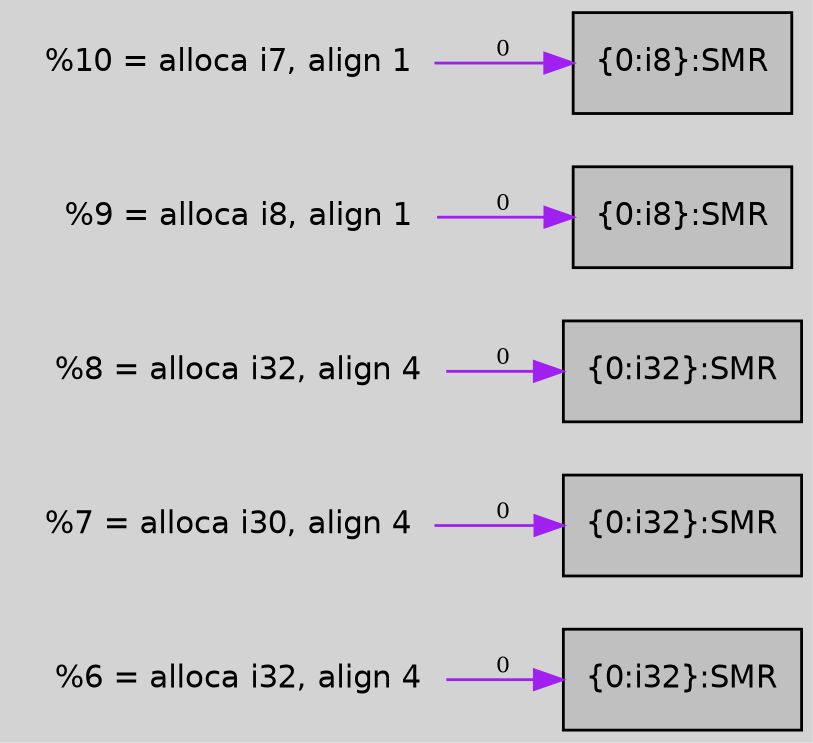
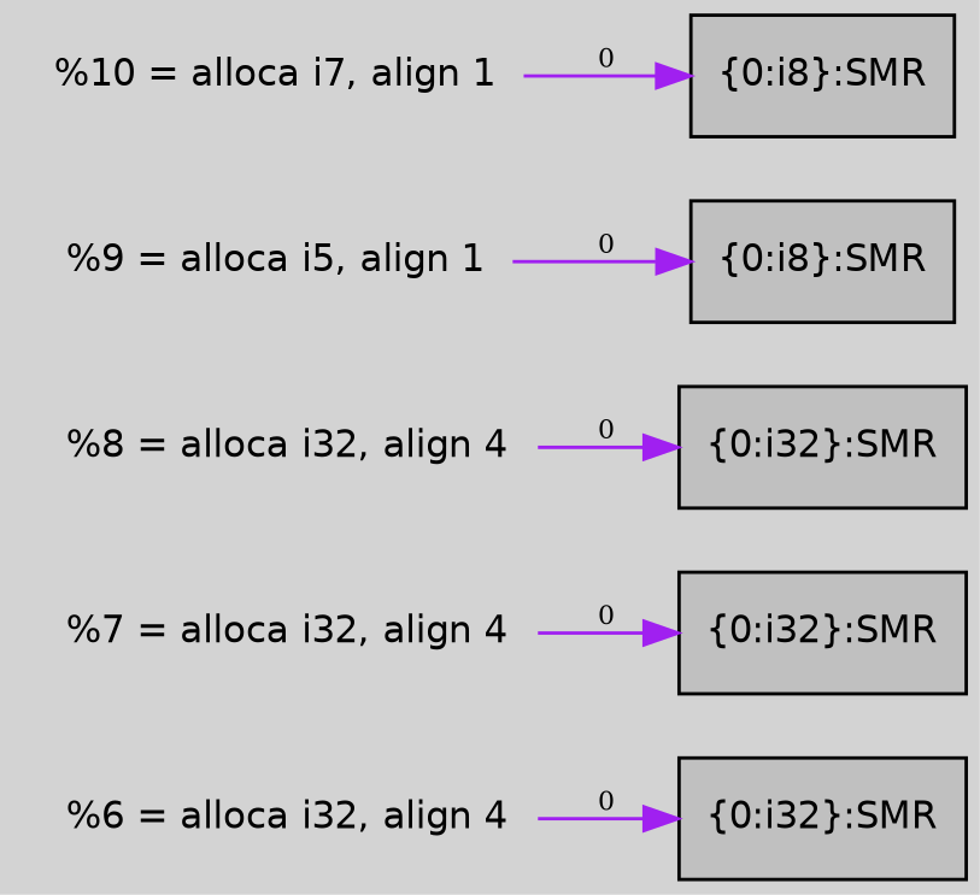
  digraph {
    bgcolor=lightgray
    fontname=Helvetica
    rankdir=LR
    node [fontname=Helvetica fontsize=11 shape=record]
    edge [arrowtail=tee color=purple fontsize=8]
    n1 [fillcolor=gray label="{\{0:i32\}:SMR}" style=filled]
    n2 [fillcolor=gray label="{\{0:i32\}:SMR}" style=filled]
    n3 [fillcolor=gray label="{\{0:i32\}:SMR}" style=filled]
    n4 [fillcolor=gray label="{\{0:i8\}:SMR}" style=filled]
    n5 [fillcolor=gray label="{\{0:i8\}:SMR}" style=filled]
-   n6 [label="%7 = alloca i30, align 4" shape=plaintext]
+   n6 [label="  %7 = alloca i32, align 4" shape=plaintext]
    n7 [label="  %8 = alloca i32, align 4" shape=plaintext]
    n8 [label="  %6 = alloca i32, align 4" shape=plaintext]
-   n9 [label="  %9 = alloca i8, align 1" shape=plaintext]
+   n9 [label="%9 = alloca i5, align 1" shape=plaintext]
    n10 [label="%10 = alloca i7, align 1" shape=plaintext]
    n6 -> n2 [label=0]
    n7 -> n3 [label=0]
    n8 -> n1 [label=0]
    n9 -> n4 [label=0]
    n10 -> n5 [label=0]
  }
